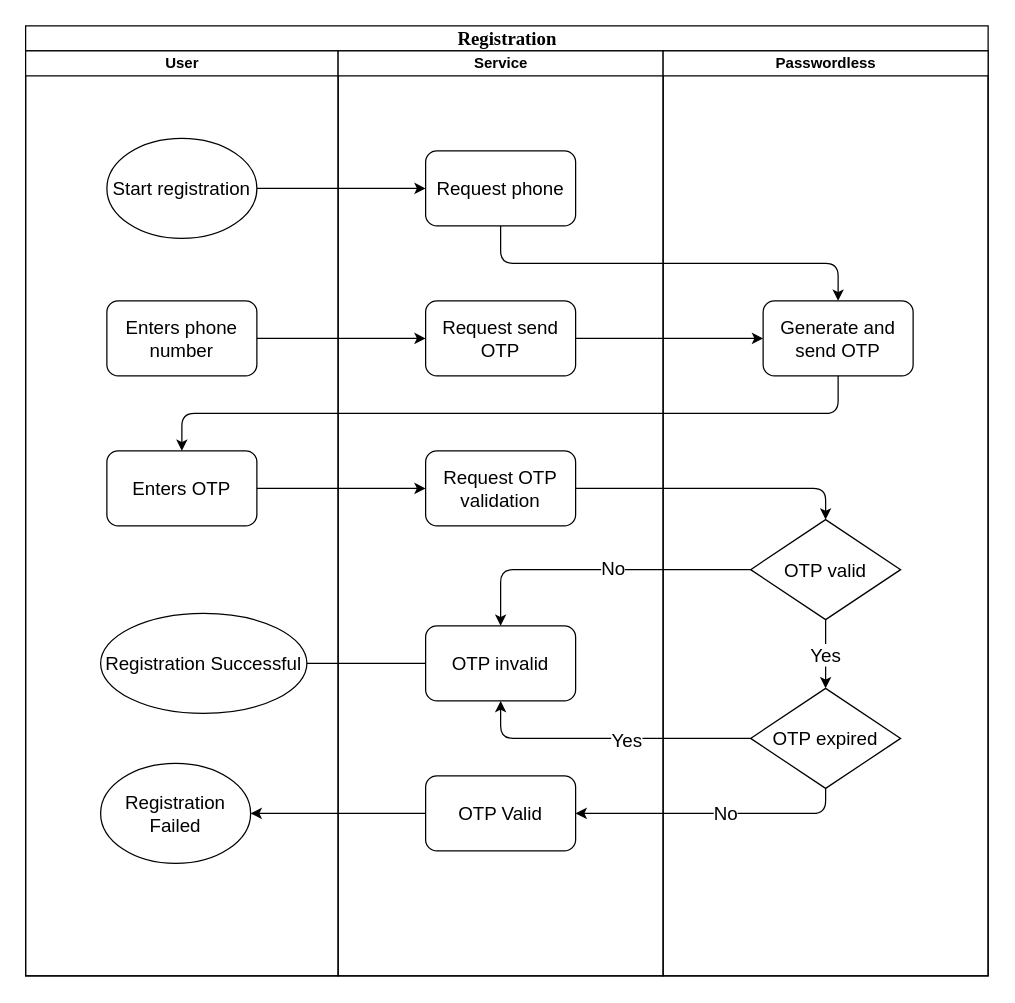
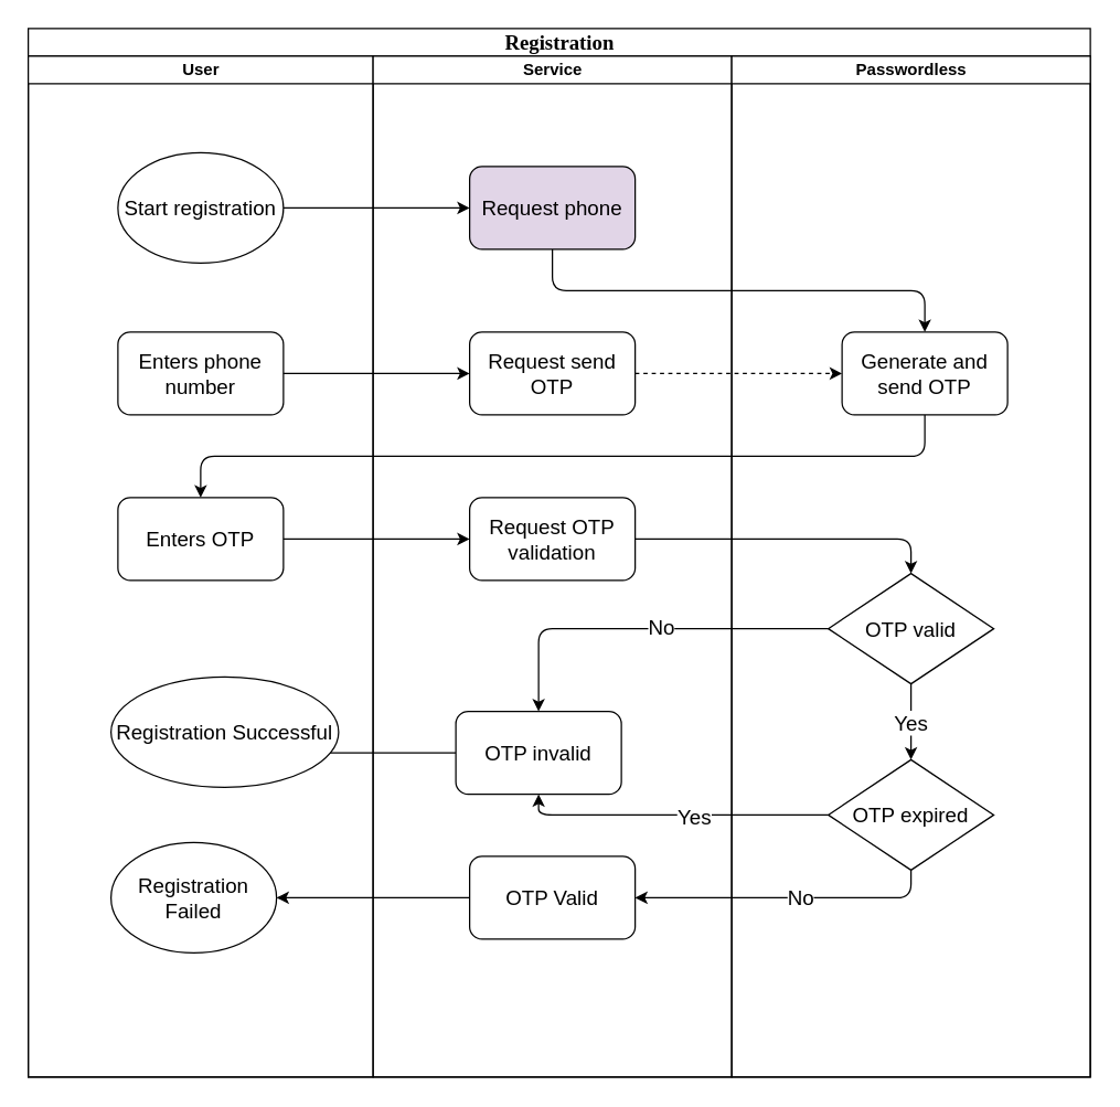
  <mxCell id="0" />
  <mxCell id="1" parent="0" />
  <mxCell id="2" value="Registration" style="swimlane;html=1;childLayout=stackLayout;startSize=20;rounded=0;shadow=0;labelBackgroundColor=none;strokeColor=#000000;strokeWidth=1;fillColor=#ffffff;fontFamily=Verdana;fontSize=15;fontColor=#000000;align=center;" parent="1" vertex="1"><mxGeometry x="20" y="20" width="770" height="760" as="geometry" /></mxCell>
  <mxCell id="3" value="User" style="swimlane;html=1;startSize=20;" parent="2" vertex="1"><mxGeometry y="20" width="250" height="740" as="geometry" /></mxCell>
  <mxCell id="4" value="Enters phone number" style="rounded=1;whiteSpace=wrap;html=1;fontSize=15;" vertex="1" parent="3"><mxGeometry x="65" y="200" width="120" height="60" as="geometry" /></mxCell>
  <mxCell id="5" value="Enters OTP" style="rounded=1;whiteSpace=wrap;html=1;fontSize=15;" vertex="1" parent="3"><mxGeometry x="65" y="320" width="120" height="60" as="geometry" /></mxCell>
  <mxCell id="6" value="" style="edgeStyle=segmentEdgeStyle;endArrow=classic;html=1;fontSize=15;exitX=0;exitY=0.5;exitDx=0;exitDy=0;" edge="1" parent="3" source="14"><mxGeometry width="50" height="50" relative="1" as="geometry"><mxPoint x="100" y="650" as="sourcePoint" /><mxPoint x="180" y="490" as="targetPoint" /></mxGeometry></mxCell>
  <mxCell id="7" value="Start registration" style="ellipse;whiteSpace=wrap;html=1;fontSize=15;" vertex="1" parent="3"><mxGeometry x="65" y="70" width="120" height="80" as="geometry" /></mxCell>
  <mxCell id="8" value="Registration Successful" style="ellipse;whiteSpace=wrap;html=1;fontSize=15;" vertex="1" parent="3"><mxGeometry x="60" y="450" width="165" height="80" as="geometry" /></mxCell>
  <mxCell id="9" value="Registration Failed" style="ellipse;whiteSpace=wrap;html=1;fontSize=15;" vertex="1" parent="3"><mxGeometry x="60" y="570" width="120" height="80" as="geometry" /></mxCell>
  <mxCell id="10" value="Service" style="swimlane;html=1;startSize=20;" parent="2" vertex="1"><mxGeometry x="250" y="20" width="260" height="740" as="geometry" /></mxCell>
- <mxCell id="11" value="Request phone" style="rounded=1;whiteSpace=wrap;html=1;fontSize=15;" vertex="1" parent="10"><mxGeometry x="70" y="80" width="120" height="60" as="geometry" /></mxCell>
+ <mxCell id="11" value="Request phone" style="rounded=1;whiteSpace=wrap;html=1;fontSize=15;fillColor=#e1d5e7;" vertex="1" parent="10"><mxGeometry x="70" y="80" width="120" height="60" as="geometry" /></mxCell>
  <mxCell id="12" value="Request send OTP" style="rounded=1;whiteSpace=wrap;html=1;fontSize=15;" vertex="1" parent="10"><mxGeometry x="70" y="200" width="120" height="60" as="geometry" /></mxCell>
  <mxCell id="13" value="Request OTP validation" style="rounded=1;whiteSpace=wrap;html=1;fontSize=15;" vertex="1" parent="10"><mxGeometry x="70" y="320" width="120" height="60" as="geometry" /></mxCell>
- <mxCell id="14" value="OTP invalid" style="rounded=1;whiteSpace=wrap;html=1;fontSize=15;" vertex="1" parent="10"><mxGeometry x="70" y="460" width="120" height="60" as="geometry" /></mxCell>
+ <mxCell id="14" value="OTP invalid" style="rounded=1;whiteSpace=wrap;html=1;fontSize=15;" vertex="1" parent="10"><mxGeometry x="60" y="475" width="120" height="60" as="geometry" /></mxCell>
  <mxCell id="15" value="OTP Valid" style="rounded=1;whiteSpace=wrap;html=1;fontSize=15;" vertex="1" parent="10"><mxGeometry x="70" y="580" width="120" height="60" as="geometry" /></mxCell>
  <mxCell id="16" value="" style="edgeStyle=elbowEdgeStyle;elbow=horizontal;endArrow=classic;html=1;fontSize=15;exitX=1;exitY=0.5;exitDx=0;exitDy=0;entryX=0;entryY=0.5;entryDx=0;entryDy=0;" edge="1" parent="2" target="11"><mxGeometry width="50" height="50" relative="1" as="geometry"><mxPoint x="185" y="130" as="sourcePoint" /><mxPoint x="230" y="280" as="targetPoint" /></mxGeometry></mxCell>
  <mxCell id="17" value="" style="edgeStyle=elbowEdgeStyle;elbow=vertical;endArrow=classic;html=1;fontSize=15;exitX=0.5;exitY=1;exitDx=0;exitDy=0;" edge="1" parent="2" source="11" target="24"><mxGeometry width="50" height="50" relative="1" as="geometry"><mxPoint x="340" y="240" as="sourcePoint" /><mxPoint x="390" y="190" as="targetPoint" /></mxGeometry></mxCell>
  <mxCell id="18" value="" style="edgeStyle=segmentEdgeStyle;endArrow=classic;html=1;fontSize=15;exitX=1;exitY=0.5;exitDx=0;exitDy=0;entryX=0;entryY=0.5;entryDx=0;entryDy=0;" edge="1" parent="2" source="4" target="12"><mxGeometry width="50" height="50" relative="1" as="geometry"><mxPoint x="210" y="390" as="sourcePoint" /><mxPoint x="260" y="340" as="targetPoint" /></mxGeometry></mxCell>
- <mxCell id="19" value="" style="edgeStyle=segmentEdgeStyle;endArrow=classic;html=1;fontSize=15;exitX=1;exitY=0.5;exitDx=0;exitDy=0;entryX=0;entryY=0.5;entryDx=0;entryDy=0;" edge="1" parent="2" source="12" target="24"><mxGeometry width="50" height="50" relative="1" as="geometry"><mxPoint x="450" y="380" as="sourcePoint" /><mxPoint x="500" y="330" as="targetPoint" /></mxGeometry></mxCell>
+ <mxCell id="19" value="" style="edgeStyle=segmentEdgeStyle;endArrow=classic;html=1;fontSize=15;exitX=1;exitY=0.5;exitDx=0;exitDy=0;entryX=0;entryY=0.5;entryDx=0;entryDy=0;dashed=1;" edge="1" parent="2" source="12" target="24"><mxGeometry width="50" height="50" relative="1" as="geometry"><mxPoint x="450" y="380" as="sourcePoint" /><mxPoint x="500" y="330" as="targetPoint" /></mxGeometry></mxCell>
  <mxCell id="20" value="" style="edgeStyle=elbowEdgeStyle;elbow=vertical;endArrow=classic;html=1;fontSize=15;exitX=0.5;exitY=1;exitDx=0;exitDy=0;entryX=0.5;entryY=0;entryDx=0;entryDy=0;" edge="1" parent="2" source="24" target="5"><mxGeometry width="50" height="50" relative="1" as="geometry"><mxPoint x="400" y="410" as="sourcePoint" /><mxPoint x="450" y="360" as="targetPoint" /></mxGeometry></mxCell>
  <mxCell id="21" value="" style="edgeStyle=segmentEdgeStyle;endArrow=classic;html=1;fontSize=15;exitX=1;exitY=0.5;exitDx=0;exitDy=0;entryX=0;entryY=0.5;entryDx=0;entryDy=0;" edge="1" parent="2" source="5" target="13"><mxGeometry width="50" height="50" relative="1" as="geometry"><mxPoint x="130" y="550" as="sourcePoint" /><mxPoint x="180" y="500" as="targetPoint" /></mxGeometry></mxCell>
  <mxCell id="22" value="" style="edgeStyle=segmentEdgeStyle;endArrow=classic;html=1;fontSize=15;exitX=1;exitY=0.5;exitDx=0;exitDy=0;entryX=0.5;entryY=0;entryDx=0;entryDy=0;" edge="1" parent="2" source="13" target="26"><mxGeometry width="50" height="50" relative="1" as="geometry"><mxPoint x="380" y="520" as="sourcePoint" /><mxPoint x="430" y="470" as="targetPoint" /></mxGeometry></mxCell>
  <mxCell id="23" value="Passwordless" style="swimlane;html=1;startSize=20;" parent="2" vertex="1"><mxGeometry x="510" y="20" width="260" height="740" as="geometry" /></mxCell>
  <mxCell id="24" value="Generate and send OTP" style="rounded=1;whiteSpace=wrap;html=1;fontSize=15;" vertex="1" parent="23"><mxGeometry x="80" y="200" width="120" height="60" as="geometry" /></mxCell>
  <mxCell id="25" value="Yes" style="edgeStyle=orthogonalEdgeStyle;rounded=0;orthogonalLoop=1;jettySize=auto;html=1;fontSize=15;" edge="1" parent="23" source="26" target="27"><mxGeometry relative="1" as="geometry" /></mxCell>
  <mxCell id="26" value="OTP valid" style="rhombus;whiteSpace=wrap;html=1;fontSize=15;" vertex="1" parent="23"><mxGeometry x="70" y="375" width="120" height="80" as="geometry" /></mxCell>
  <mxCell id="27" value="OTP expired" style="rhombus;whiteSpace=wrap;html=1;fontSize=15;" vertex="1" parent="23"><mxGeometry x="70" y="510" width="120" height="80" as="geometry" /></mxCell>
  <mxCell id="28" value="" style="edgeStyle=segmentEdgeStyle;endArrow=classic;html=1;fontSize=15;exitX=0;exitY=0.5;exitDx=0;exitDy=0;entryX=0.5;entryY=0;entryDx=0;entryDy=0;" edge="1" parent="2" source="26" target="14"><mxGeometry width="50" height="50" relative="1" as="geometry"><mxPoint x="490" y="570" as="sourcePoint" /><mxPoint x="380" y="420" as="targetPoint" /></mxGeometry></mxCell>
  <mxCell id="29" value="No" style="text;html=1;resizable=0;points=[];align=center;verticalAlign=middle;labelBackgroundColor=#ffffff;fontSize=15;" vertex="1" connectable="0" parent="28"><mxGeometry x="-0.094" y="-2" relative="1" as="geometry"><mxPoint as="offset" /></mxGeometry></mxCell>
  <mxCell id="30" value="" style="edgeStyle=elbowEdgeStyle;elbow=vertical;endArrow=classic;html=1;fontSize=15;exitX=0;exitY=0.5;exitDx=0;exitDy=0;entryX=0.5;entryY=1;entryDx=0;entryDy=0;" edge="1" parent="2" source="27" target="14"><mxGeometry width="50" height="50" relative="1" as="geometry"><mxPoint x="470" y="570" as="sourcePoint" /><mxPoint x="520" y="520" as="targetPoint" /><Array as="points"><mxPoint x="510" y="570" /></Array></mxGeometry></mxCell>
  <mxCell id="31" value="Yes" style="text;html=1;resizable=0;points=[];align=center;verticalAlign=middle;labelBackgroundColor=#ffffff;fontSize=15;" vertex="1" connectable="0" parent="30"><mxGeometry x="-0.13" relative="1" as="geometry"><mxPoint as="offset" /></mxGeometry></mxCell>
  <mxCell id="32" value="" style="edgeStyle=segmentEdgeStyle;endArrow=classic;html=1;fontSize=15;exitX=0.5;exitY=1;exitDx=0;exitDy=0;entryX=1;entryY=0.5;entryDx=0;entryDy=0;" edge="1" parent="2" source="27" target="15"><mxGeometry width="50" height="50" relative="1" as="geometry"><mxPoint x="430" y="730" as="sourcePoint" /><mxPoint x="480" y="680" as="targetPoint" /><Array as="points"><mxPoint x="640" y="630" /></Array></mxGeometry></mxCell>
  <mxCell id="33" value="No" style="text;html=1;resizable=0;points=[];align=center;verticalAlign=middle;labelBackgroundColor=#ffffff;fontSize=15;" vertex="1" connectable="0" parent="32"><mxGeometry x="-0.082" y="-1" relative="1" as="geometry"><mxPoint as="offset" /></mxGeometry></mxCell>
  <mxCell id="34" value="" style="edgeStyle=orthogonalEdgeStyle;rounded=0;orthogonalLoop=1;jettySize=auto;html=1;fontSize=15;entryX=1;entryY=0.5;entryDx=0;entryDy=0;" edge="1" parent="2" source="15" target="9"><mxGeometry relative="1" as="geometry"><mxPoint x="190" y="630" as="targetPoint" /></mxGeometry></mxCell>
